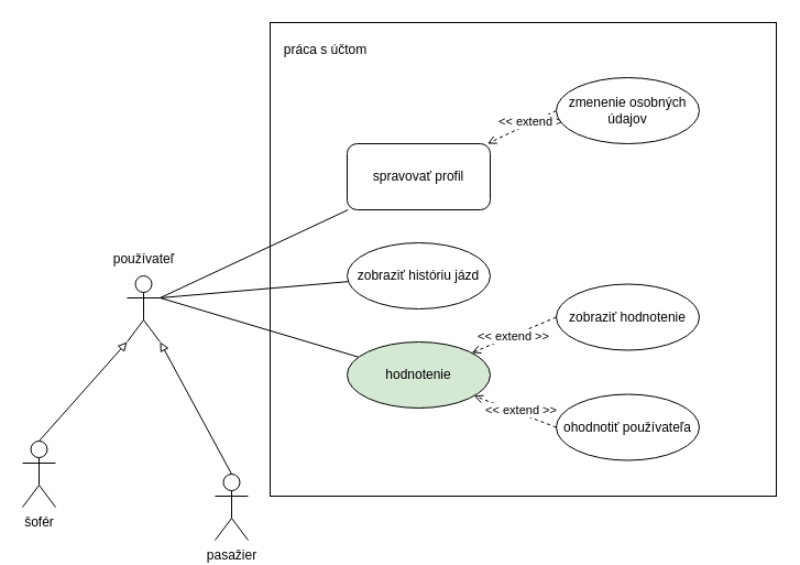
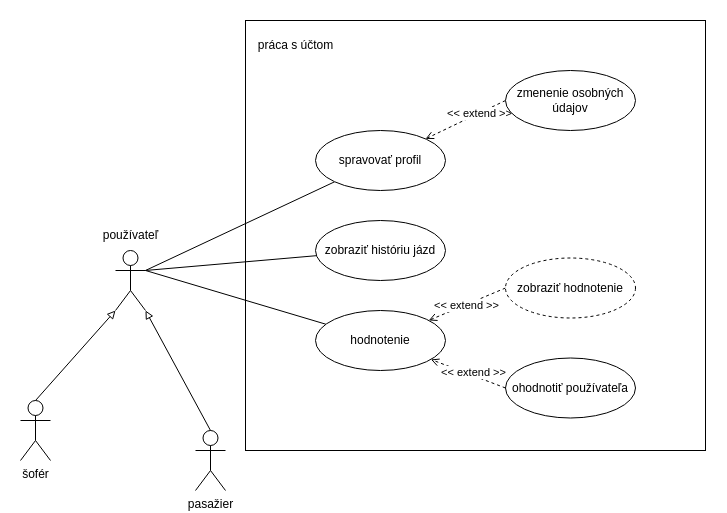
  <mxCell id="0" />
  <mxCell id="1" parent="0" />
  <mxCell id="2" value="šofér" style="shape=umlActor;verticalLabelPosition=bottom;verticalAlign=top;html=1;" vertex="1" parent="1"><mxGeometry x="20" y="400" width="30" height="60" as="geometry" /></mxCell>
  <mxCell id="3" style="rounded=0;orthogonalLoop=1;jettySize=auto;html=1;exitX=1;exitY=0.333;exitDx=0;exitDy=0;exitPerimeter=0;endArrow=none;endFill=0;" edge="1" parent="1" source="6" target="12"><mxGeometry relative="1" as="geometry" /></mxCell>
  <mxCell id="4" style="rounded=0;orthogonalLoop=1;jettySize=auto;html=1;exitX=1;exitY=0.333;exitDx=0;exitDy=0;exitPerimeter=0;endArrow=none;endFill=0;" edge="1" parent="1" source="6" target="13"><mxGeometry relative="1" as="geometry" /></mxCell>
  <mxCell id="5" style="rounded=0;orthogonalLoop=1;jettySize=auto;html=1;exitX=1;exitY=0.333;exitDx=0;exitDy=0;exitPerimeter=0;endArrow=none;endFill=0;" edge="1" parent="1" source="6" target="14"><mxGeometry relative="1" as="geometry"><mxPoint x="225" y="380" as="targetPoint" /></mxGeometry></mxCell>
  <mxCell id="6" value="" style="shape=umlActor;verticalLabelPosition=bottom;verticalAlign=top;html=1;" vertex="1" parent="1"><mxGeometry x="115" y="250" width="30" height="60" as="geometry" /></mxCell>
  <mxCell id="7" value="pasažier" style="shape=umlActor;verticalLabelPosition=bottom;verticalAlign=top;html=1;" vertex="1" parent="1"><mxGeometry x="195" y="430" width="30" height="60" as="geometry" /></mxCell>
  <mxCell id="8" style="rounded=0;orthogonalLoop=1;jettySize=auto;html=1;exitX=0.5;exitY=0;exitDx=0;exitDy=0;exitPerimeter=0;entryX=0;entryY=1;entryDx=0;entryDy=0;entryPerimeter=0;endArrow=block;endFill=0;" edge="1" parent="1" source="2" target="6"><mxGeometry relative="1" as="geometry"><mxPoint x="15" y="300" as="targetPoint" /></mxGeometry></mxCell>
  <mxCell id="9" style="rounded=0;orthogonalLoop=1;jettySize=auto;html=1;exitX=0.5;exitY=0;exitDx=0;exitDy=0;exitPerimeter=0;entryX=1;entryY=1;entryDx=0;entryDy=0;entryPerimeter=0;endArrow=block;endFill=0;" edge="1" parent="1" source="7" target="6"><mxGeometry relative="1" as="geometry"><mxPoint x="185" y="300" as="targetPoint" /></mxGeometry></mxCell>
  <mxCell id="10" value="používateľ" style="text;html=1;align=center;verticalAlign=middle;resizable=0;points=[];autosize=1;strokeColor=none;fillColor=none;" vertex="1" parent="1"><mxGeometry x="90" y="220" width="80" height="30" as="geometry" /></mxCell>
  <mxCell id="11" value="" style="rounded=0;whiteSpace=wrap;html=1;fillColor=none;" vertex="1" parent="1"><mxGeometry x="245" y="20" width="460" height="430" as="geometry" /></mxCell>
- <mxCell id="12" value="spravovať profil" style="whiteSpace=wrap;html=1;rounded=1;" vertex="1" parent="1"><mxGeometry x="315" y="130" width="130" height="60" as="geometry" /></mxCell>
+ <mxCell id="12" value="spravovať profil" style="ellipse;whiteSpace=wrap;html=1;" vertex="1" parent="1"><mxGeometry x="315" y="130" width="130" height="60" as="geometry" /></mxCell>
  <mxCell id="13" value="zobraziť históriu jázd" style="ellipse;whiteSpace=wrap;html=1;" vertex="1" parent="1"><mxGeometry x="315" y="220" width="130" height="60" as="geometry" /></mxCell>
- <mxCell id="14" value="hodnotenie" style="ellipse;whiteSpace=wrap;html=1;fillColor=#d5e8d4;" vertex="1" parent="1"><mxGeometry x="315" y="310" width="130" height="60" as="geometry" /></mxCell>
+ <mxCell id="14" value="hodnotenie" style="ellipse;whiteSpace=wrap;html=1;" vertex="1" parent="1"><mxGeometry x="315" y="310" width="130" height="60" as="geometry" /></mxCell>
  <mxCell id="15" style="rounded=0;orthogonalLoop=1;jettySize=auto;html=1;exitX=0;exitY=0.5;exitDx=0;exitDy=0;endArrow=open;endFill=0;dashed=1;" edge="1" parent="1" source="17" target="14"><mxGeometry relative="1" as="geometry" /></mxCell>
  <mxCell id="16" value="&amp;lt;&amp;lt; extend &amp;gt;&amp;gt;" style="edgeLabel;html=1;align=center;verticalAlign=middle;resizable=0;points=[];" vertex="1" connectable="0" parent="15"><mxGeometry x="-0.094" y="-3" relative="1" as="geometry"><mxPoint as="offset" /></mxGeometry></mxCell>
  <mxCell id="17" value="ohodnotiť používateľa" style="ellipse;whiteSpace=wrap;html=1;" vertex="1" parent="1"><mxGeometry x="505" y="357.5" width="130" height="60" as="geometry" /></mxCell>
  <mxCell id="18" style="rounded=0;orthogonalLoop=1;jettySize=auto;html=1;exitX=0;exitY=0.5;exitDx=0;exitDy=0;dashed=1;endArrow=open;endFill=0;" edge="1" parent="1" source="20" target="14"><mxGeometry relative="1" as="geometry" /></mxCell>
  <mxCell id="19" value="&amp;lt;&amp;lt; extend &amp;gt;&amp;gt;" style="edgeLabel;html=1;align=center;verticalAlign=middle;resizable=0;points=[];" vertex="1" connectable="0" parent="18"><mxGeometry x="0.026" relative="1" as="geometry"><mxPoint as="offset" /></mxGeometry></mxCell>
- <mxCell id="20" value="zobraziť hodnotenie" style="ellipse;whiteSpace=wrap;html=1;" vertex="1" parent="1"><mxGeometry x="505" y="257.5" width="130" height="60" as="geometry" /></mxCell>
+ <mxCell id="20" value="zobraziť hodnotenie" style="ellipse;whiteSpace=wrap;html=1;dashed=1;" vertex="1" parent="1"><mxGeometry x="505" y="257.5" width="130" height="60" as="geometry" /></mxCell>
  <mxCell id="21" style="rounded=0;orthogonalLoop=1;jettySize=auto;html=1;exitX=0;exitY=0.5;exitDx=0;exitDy=0;dashed=1;endArrow=open;endFill=0;" edge="1" parent="1" source="23" target="12"><mxGeometry relative="1" as="geometry" /></mxCell>
  <mxCell id="22" value="&amp;lt;&amp;lt; extend &amp;gt;&amp;gt;" style="edgeLabel;html=1;align=center;verticalAlign=middle;resizable=0;points=[];" vertex="1" connectable="0" parent="21"><mxGeometry x="-0.339" relative="1" as="geometry"><mxPoint as="offset" /></mxGeometry></mxCell>
  <mxCell id="23" value="zmenenie osobných údajov" style="ellipse;whiteSpace=wrap;html=1;" vertex="1" parent="1"><mxGeometry x="505" y="70" width="130" height="60" as="geometry" /></mxCell>
  <mxCell id="24" value="práca s účtom" style="text;html=1;align=center;verticalAlign=middle;resizable=0;points=[];autosize=1;strokeColor=none;fillColor=none;" vertex="1" parent="1"><mxGeometry x="245" y="30" width="100" height="30" as="geometry" /></mxCell>
